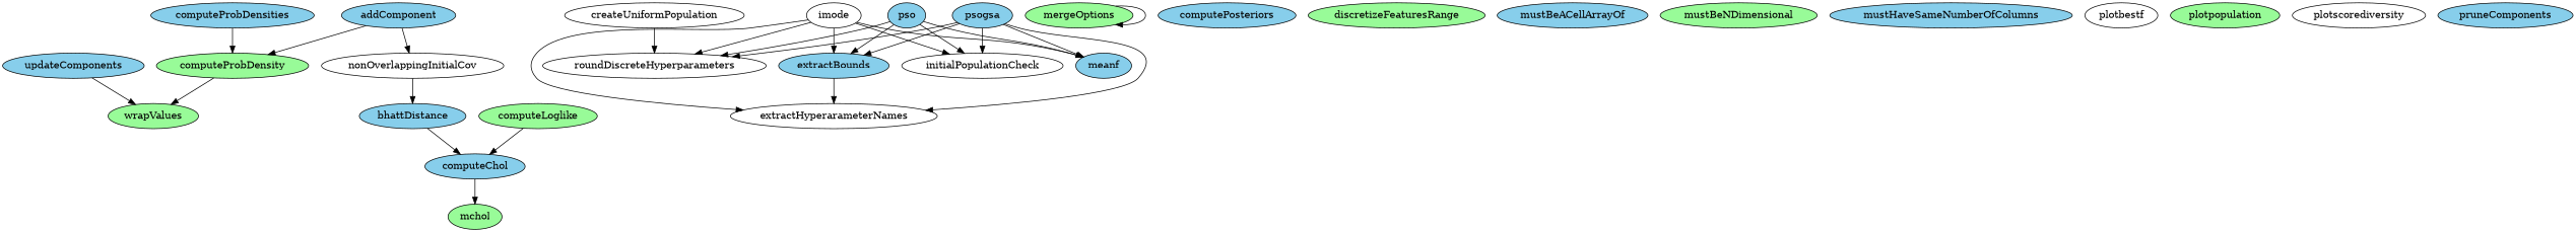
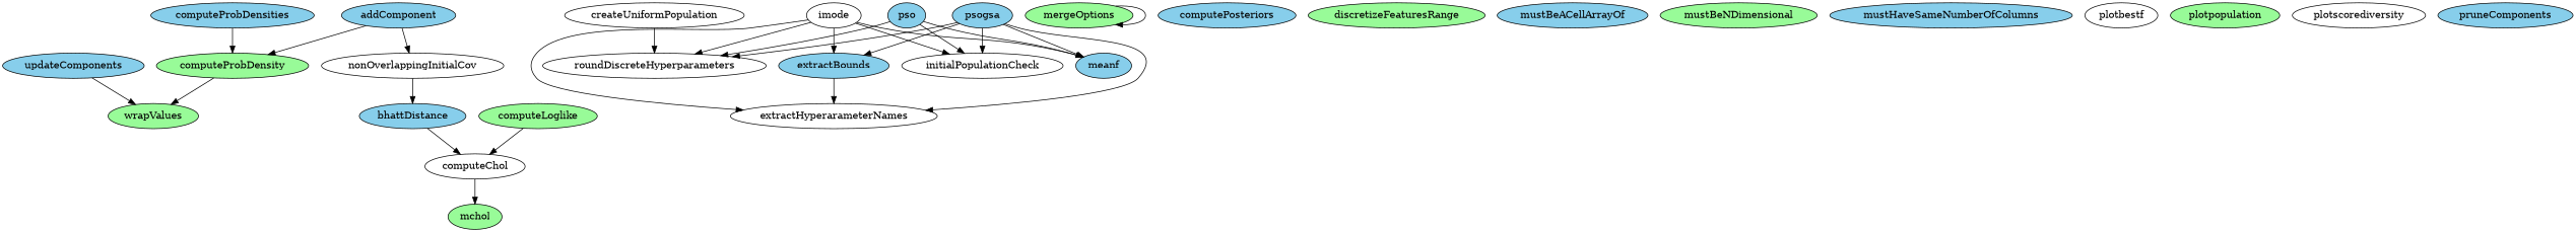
  digraph {
    node [fillcolor=skyblue style=filled]
    computeProbDensity [fillcolor=palegreen]
    addComponent
    nonOverlappingInitialCov [fillcolor=white]
    wrapValues [fillcolor=palegreen]
    bhattDistance
    mchol [fillcolor=palegreen]
-   computeChol
+   computeChol [fillcolor=white]
    computeLoglike [fillcolor=palegreen]
    computeProbDensities
    createUniformPopulation [fillcolor=white]
    roundDiscreteHyperparameters [fillcolor=white]
    imode [fillcolor=white]
    extractBounds
    extractHyperarameterNames [fillcolor=white]
    initialPopulationCheck [fillcolor=white]
    meanf
    mergeOptions [fillcolor=palegreen]
    pso
    psogsa
    updateComponents
    computePosteriors
    discretizeFeaturesRange [fillcolor=palegreen]
    mustBeACellArrayOf
    mustBeNDimensional [fillcolor=palegreen]
    mustHaveSameNumberOfColumns
    plotbestf [fillcolor=white]
    plotpopulation [fillcolor=palegreen]
    plotscorediversity [fillcolor=white]
    pruneComponents
    computeProbDensity -> wrapValues
    addComponent -> computeProbDensity
    addComponent -> nonOverlappingInitialCov
    nonOverlappingInitialCov -> bhattDistance
    bhattDistance -> computeChol
    computeChol -> mchol
    computeLoglike -> computeChol
    computeProbDensities -> computeProbDensity
    createUniformPopulation -> roundDiscreteHyperparameters
    imode -> roundDiscreteHyperparameters
    imode -> extractBounds
    imode -> extractHyperarameterNames
    imode -> initialPopulationCheck
    imode -> meanf
    extractBounds -> extractHyperarameterNames
    mergeOptions -> mergeOptions
    pso -> roundDiscreteHyperparameters
-   pso -> extractBounds
    pso -> initialPopulationCheck
    pso -> meanf
    psogsa -> roundDiscreteHyperparameters
    psogsa -> extractBounds
    psogsa -> extractHyperarameterNames
    psogsa -> initialPopulationCheck
    psogsa -> meanf
    updateComponents -> wrapValues
  }
